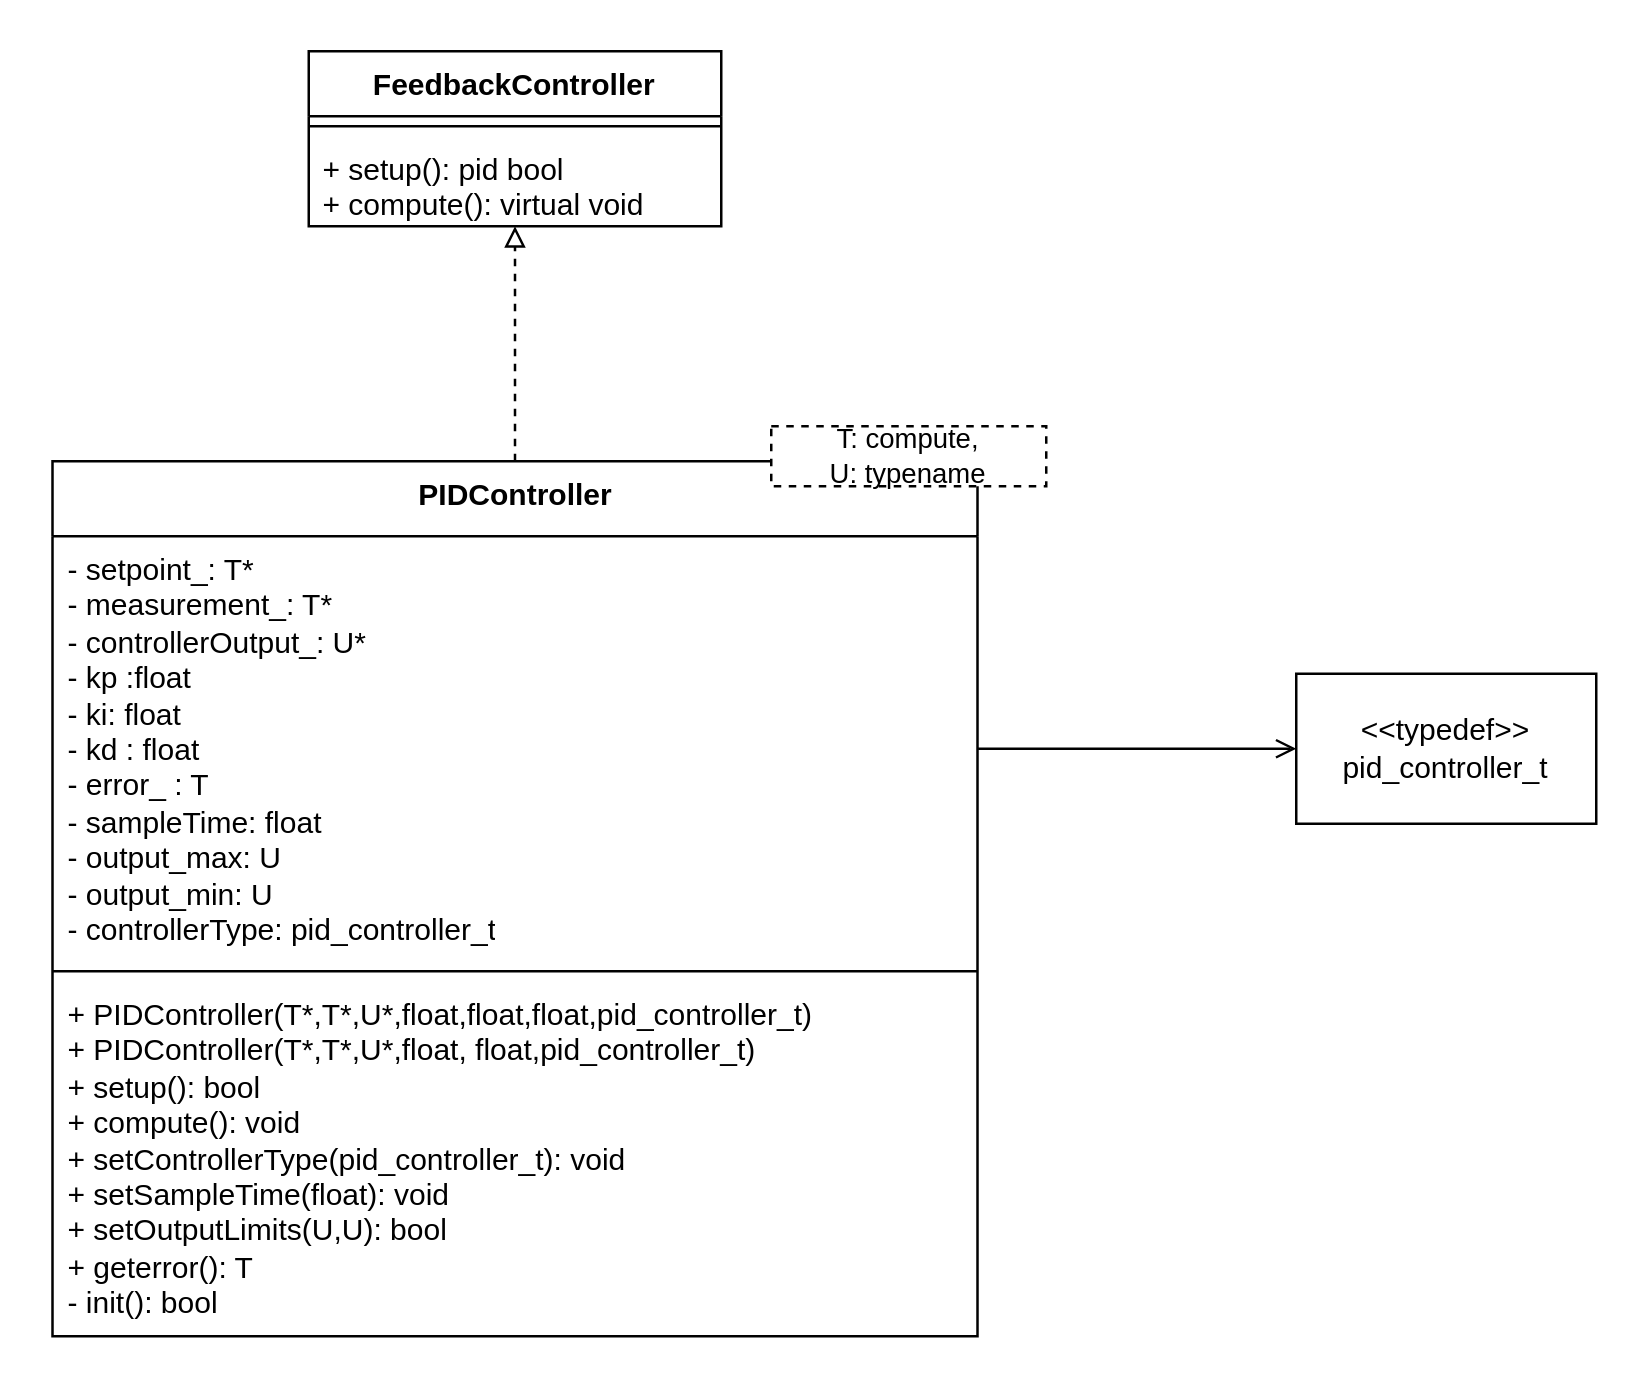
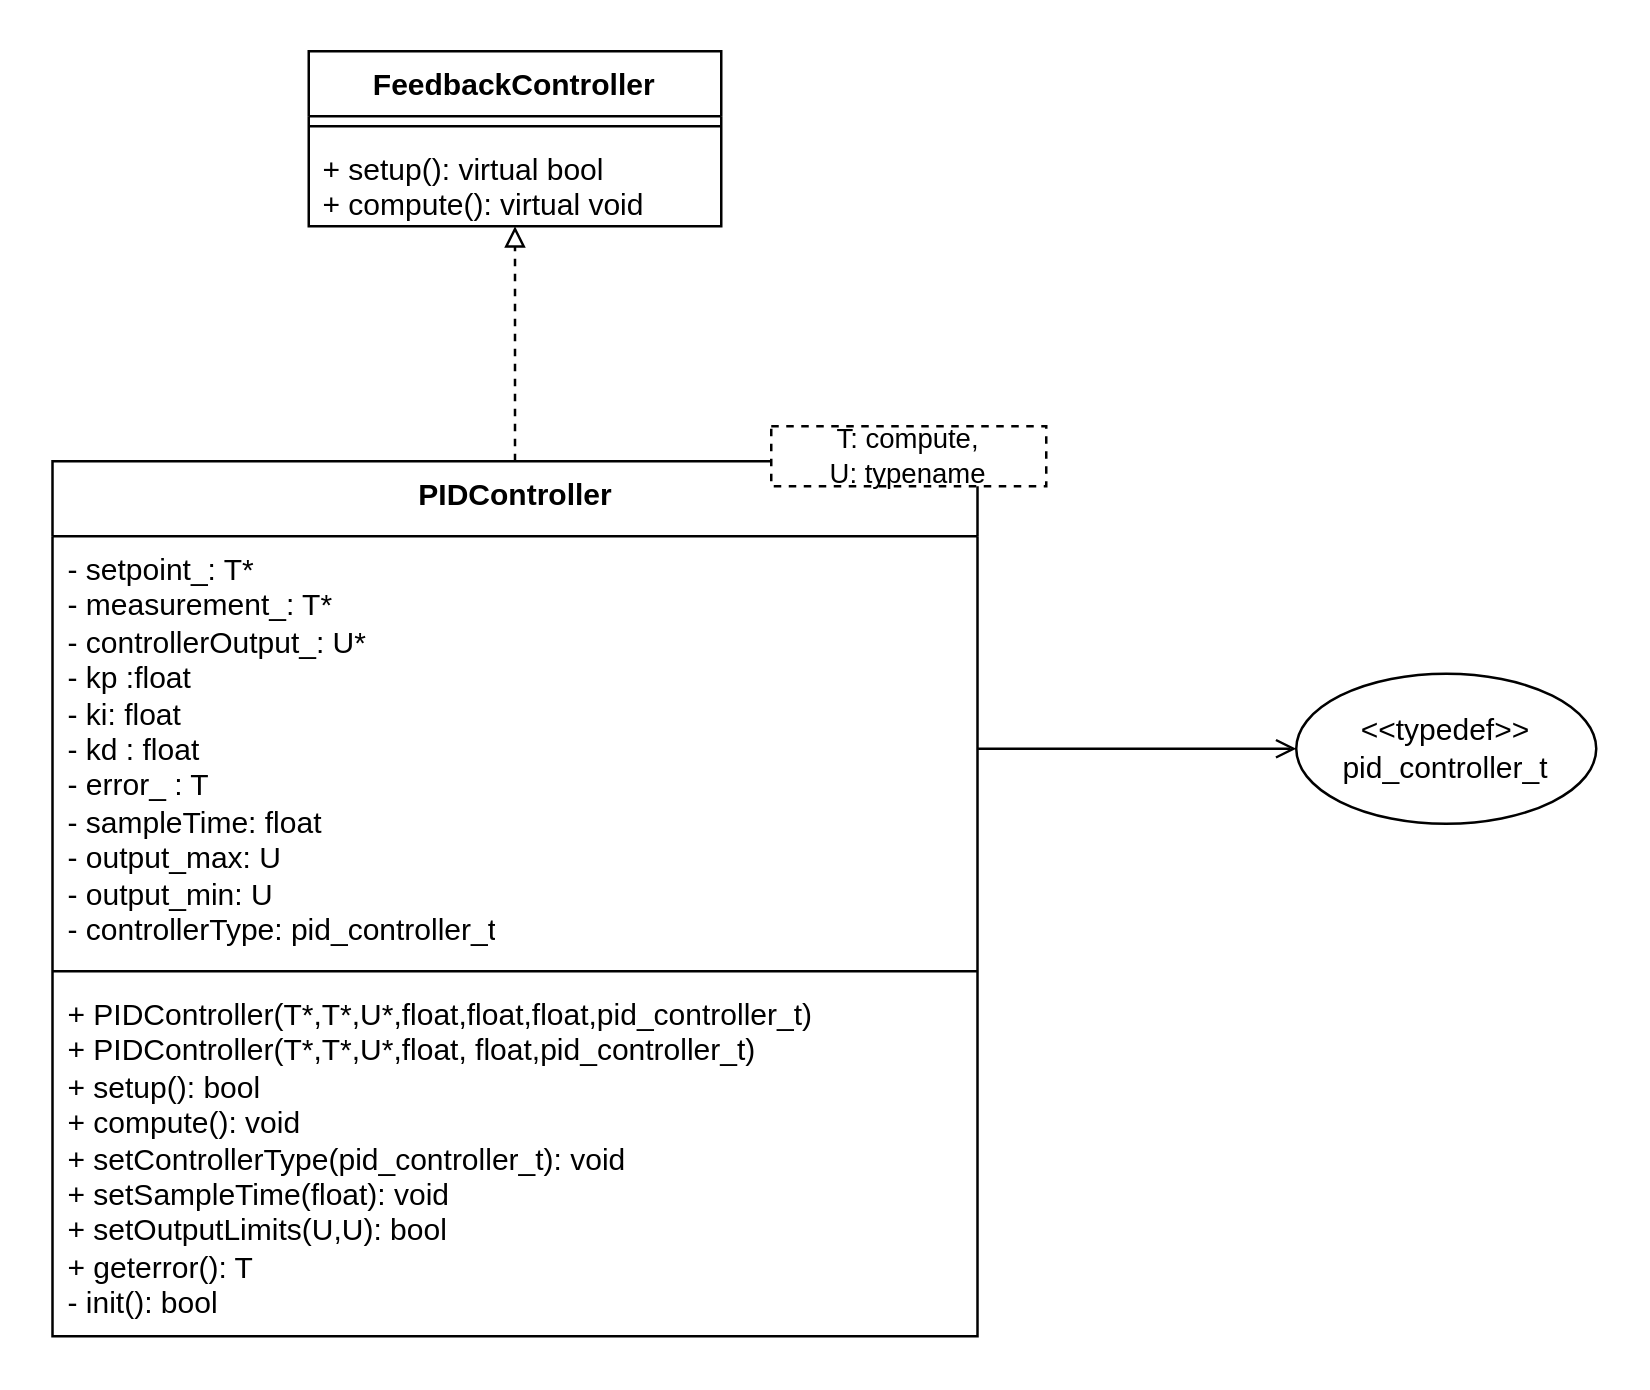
  <mxCell id="0" />
  <mxCell id="1" parent="0" />
  <mxCell id="2" value="FeedbackController" style="swimlane;fontStyle=1;align=center;verticalAlign=top;childLayout=stackLayout;horizontal=1;startSize=26;horizontalStack=0;resizeParent=1;resizeParentMax=0;resizeLast=0;collapsible=1;marginBottom=0;whiteSpace=wrap;html=1;" vertex="1" parent="1"><mxGeometry x="123" y="20" width="165" height="70" as="geometry" /></mxCell>
  <mxCell id="3" value="" style="line;strokeWidth=1;fillColor=none;align=left;verticalAlign=middle;spacingTop=-1;spacingLeft=3;spacingRight=3;rotatable=0;labelPosition=right;points=[];portConstraint=eastwest;strokeColor=inherit;" vertex="1" parent="2"><mxGeometry y="26" width="165" height="8" as="geometry" /></mxCell>
- <mxCell id="4" value="&lt;div&gt;+ setup(): pid bool&lt;/div&gt;&lt;div&gt;+ compute(): virtual void&lt;br&gt;&lt;/div&gt;" style="text;strokeColor=none;fillColor=none;align=left;verticalAlign=top;spacingLeft=4;spacingRight=4;overflow=hidden;rotatable=0;points=[[0,0.5],[1,0.5]];portConstraint=eastwest;whiteSpace=wrap;html=1;" vertex="1" parent="2"><mxGeometry y="34" width="165" height="36" as="geometry" /></mxCell>
+ <mxCell id="4" value="&lt;div&gt;+ setup(): virtual bool&lt;/div&gt;&lt;div&gt;+ compute(): virtual void&lt;br&gt;&lt;/div&gt;" style="text;strokeColor=none;fillColor=none;align=left;verticalAlign=top;spacingLeft=4;spacingRight=4;overflow=hidden;rotatable=0;points=[[0,0.5],[1,0.5]];portConstraint=eastwest;whiteSpace=wrap;html=1;" vertex="1" parent="2"><mxGeometry y="34" width="165" height="36" as="geometry" /></mxCell>
  <mxCell id="5" style="edgeStyle=orthogonalEdgeStyle;rounded=0;orthogonalLoop=1;jettySize=auto;html=1;endArrow=block;endFill=0;dashed=1;" edge="1" parent="1" source="6" target="2"><mxGeometry relative="1" as="geometry"><mxPoint x="203" y="90" as="targetPoint" /></mxGeometry></mxCell>
  <mxCell id="6" value="PIDController" style="swimlane;fontStyle=1;align=center;verticalAlign=top;childLayout=stackLayout;horizontal=1;startSize=30;horizontalStack=0;resizeParent=1;resizeParentMax=0;resizeLast=0;collapsible=1;marginBottom=0;whiteSpace=wrap;html=1;" vertex="1" parent="1"><mxGeometry x="20.5" y="184" width="370" height="350" as="geometry" /></mxCell>
  <mxCell id="7" value="&lt;div&gt;- setpoint_: T*&lt;/div&gt;&lt;div&gt;- measurement_: T*&lt;/div&gt;&lt;div&gt;- controllerOutput_: U*&lt;/div&gt;&lt;div&gt;- kp :float&lt;/div&gt;&lt;div&gt;- ki: float&lt;/div&gt;&lt;div&gt;- kd : float&lt;/div&gt;&lt;div&gt;- error_ : T&lt;/div&gt;&lt;div&gt;- sampleTime: float&lt;/div&gt;&lt;div&gt;- output_max: U&lt;br&gt;&lt;/div&gt;&lt;div&gt;- output_min: U&lt;/div&gt;&lt;div&gt;- controllerType: pid_controller_t&lt;br&gt;&lt;/div&gt;" style="text;strokeColor=none;fillColor=none;align=left;verticalAlign=top;spacingLeft=4;spacingRight=4;overflow=hidden;rotatable=0;points=[[0,0.5],[1,0.5]];portConstraint=eastwest;whiteSpace=wrap;html=1;" vertex="1" parent="6"><mxGeometry y="30" width="370" height="170" as="geometry" /></mxCell>
  <mxCell id="8" value="" style="line;strokeWidth=1;fillColor=none;align=left;verticalAlign=middle;spacingTop=-1;spacingLeft=3;spacingRight=3;rotatable=0;labelPosition=right;points=[];portConstraint=eastwest;strokeColor=inherit;" vertex="1" parent="6"><mxGeometry y="200" width="370" height="8" as="geometry" /></mxCell>
  <mxCell id="9" value="&lt;div&gt;+ PIDController(T*,T*,U*,float,float,float,pid_controller_t)&lt;/div&gt;&lt;div&gt;+ PIDController(T*,T*,U*,float, float,pid_controller_t)&lt;br&gt;&lt;/div&gt;&lt;div&gt;+ setup(): bool&lt;/div&gt;&lt;div&gt;+ compute(): void&lt;/div&gt;&lt;div&gt;+ setControllerType(pid_controller_t): void&lt;/div&gt;&lt;div&gt;+ setSampleTime(float): void&lt;br&gt;&lt;/div&gt;&lt;div&gt;+ setOutputLimits(U,U): bool&lt;/div&gt;&lt;div&gt;+ geterror(): T&lt;/div&gt;&lt;div&gt;- init(): bool &lt;br&gt;&lt;/div&gt;" style="text;strokeColor=none;fillColor=none;align=left;verticalAlign=top;spacingLeft=4;spacingRight=4;overflow=hidden;rotatable=0;points=[[0,0.5],[1,0.5]];portConstraint=eastwest;whiteSpace=wrap;html=1;" vertex="1" parent="6"><mxGeometry y="208" width="370" height="142" as="geometry" /></mxCell>
  <mxCell id="10" value="&lt;div style=&quot;font-size: 11px;&quot;&gt;&lt;font style=&quot;font-size: 11px;&quot;&gt;T: compute,&lt;/font&gt;&lt;/div&gt;&lt;div style=&quot;font-size: 11px;&quot;&gt;&lt;font style=&quot;font-size: 11px;&quot;&gt;U: typename&lt;b&gt;&lt;br&gt;&lt;/b&gt;&lt;/font&gt;&lt;/div&gt;" style="rounded=0;whiteSpace=wrap;html=1;dashed=1;" vertex="1" parent="1"><mxGeometry x="308" y="170" width="110" height="24" as="geometry" /></mxCell>
- <mxCell id="11" value="&lt;div&gt;&amp;lt;&amp;lt;typedef&amp;gt;&amp;gt;&lt;/div&gt;&lt;div&gt;pid_controller_t&lt;br&gt;&lt;/div&gt;" style="rounded=0;whiteSpace=wrap;html=1;" vertex="1" parent="1"><mxGeometry x="518" y="269" width="120" height="60" as="geometry" /></mxCell>
+ <mxCell id="11" value="&lt;div&gt;&amp;lt;&amp;lt;typedef&amp;gt;&amp;gt;&lt;/div&gt;&lt;div&gt;pid_controller_t&lt;br&gt;&lt;/div&gt;" style="ellipse;whiteSpace=wrap;html=1;" vertex="1" parent="1"><mxGeometry x="518" y="269" width="120" height="60" as="geometry" /></mxCell>
  <mxCell id="12" style="edgeStyle=orthogonalEdgeStyle;rounded=0;orthogonalLoop=1;jettySize=auto;html=1;endArrow=open;endFill=0;" edge="1" parent="1" source="7" target="11"><mxGeometry relative="1" as="geometry" /></mxCell>
